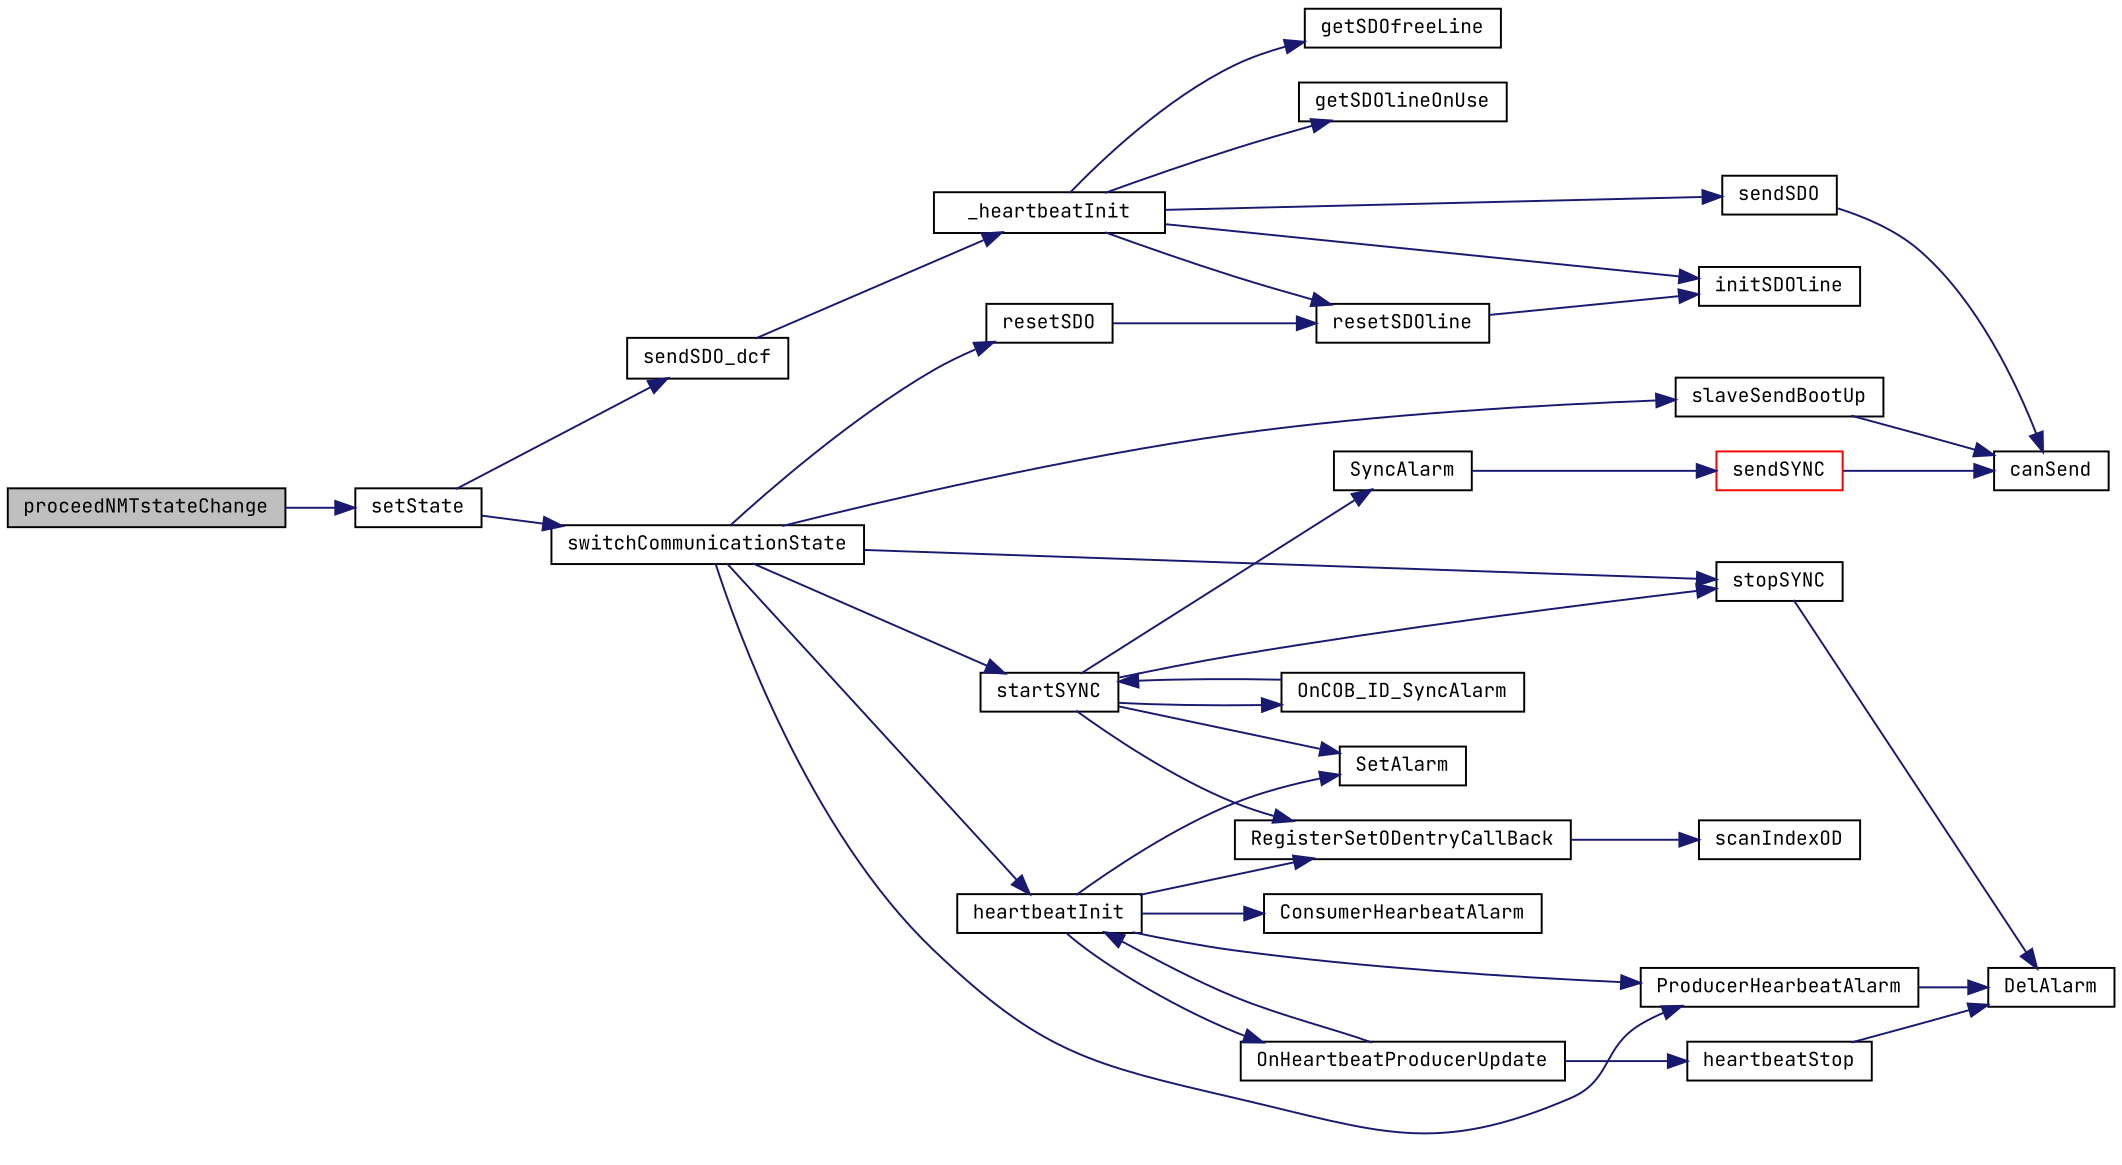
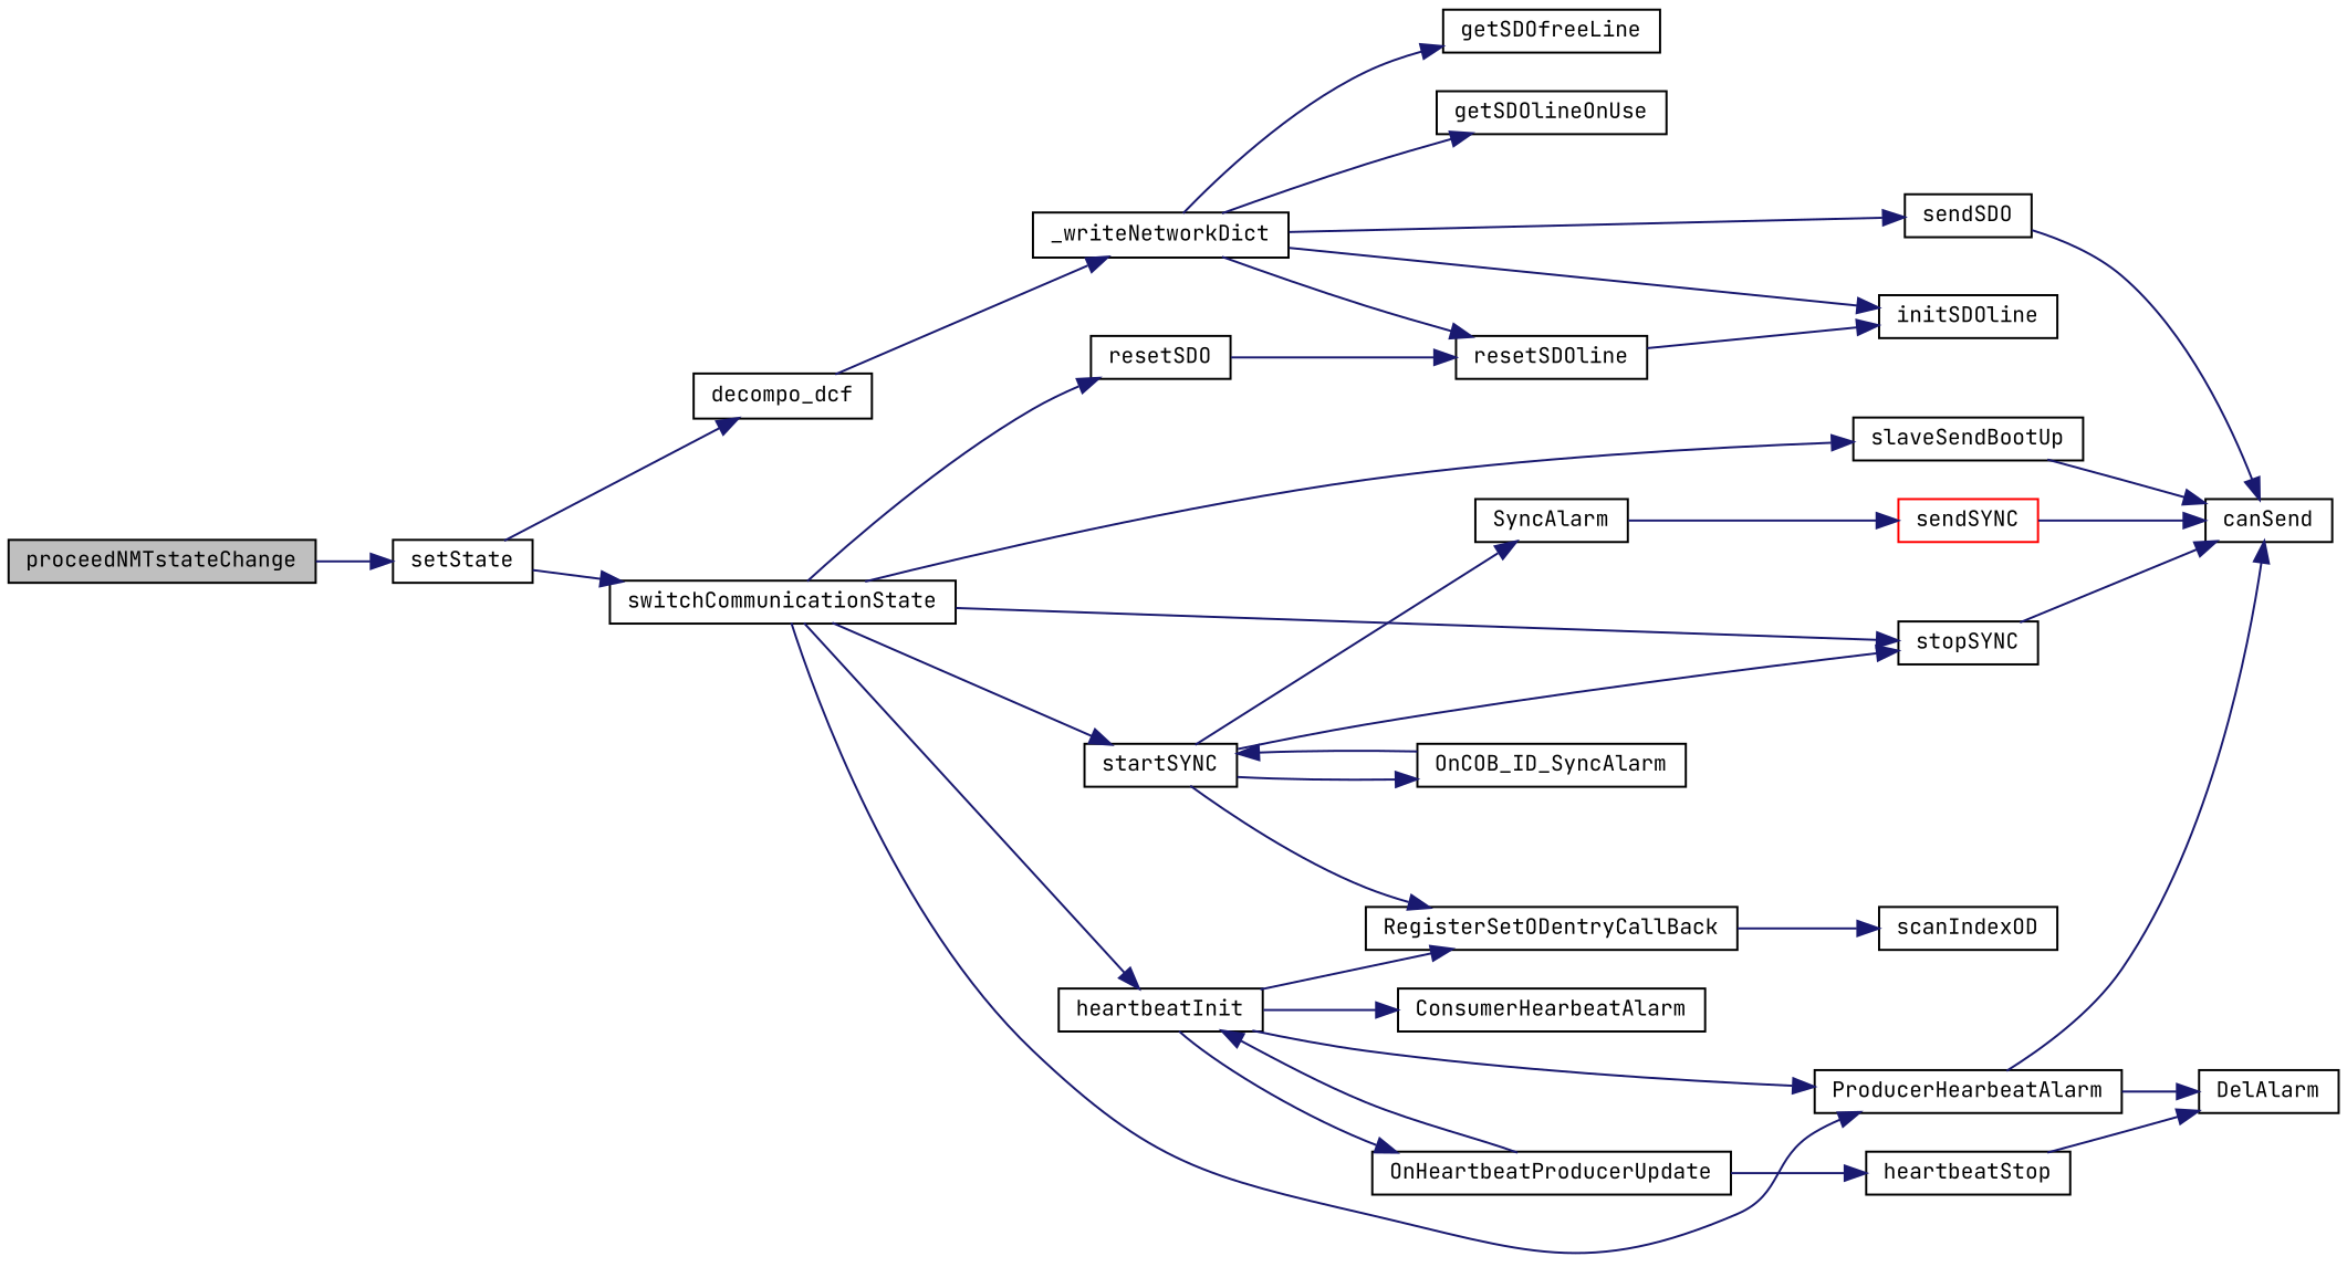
  digraph {
    fontname="JetBrains Mono"
    rankdir=LR
    node [color=black fillcolor=white fontname="JetBrains Mono" fontsize=10 shape=record style=filled]
    edge [color=midnightblue fontname="JetBrains Mono" fontsize=10 labelfontname="FreeSans.ttf" labelfontsize=10 style=solid]
    n1 [fillcolor=grey75 fontcolor=black height=0.2 label=proceedNMTstateChange width=0.4]
    n2 [height=0.2 label=setState width=0.4]
-   n3 [height=0.2 label=sendSDO_dcf width=0.4]
+   n3 [height=0.2 label=decompo_dcf width=0.4]
    n4 [height=0.2 label=switchCommunicationState width=0.4]
-   n5 [height=0.2 label=_heartbeatInit width=0.4]
+   n5 [height=0.2 label=_writeNetworkDict width=0.4]
    n6 [height=0.2 label=heartbeatInit width=0.4]
    n7 [height=0.2 label=resetSDO width=0.4]
    n8 [height=0.2 label=slaveSendBootUp width=0.4]
    n9 [height=0.2 label=startSYNC width=0.4]
    n10 [height=0.2 label=stopSYNC width=0.4]
    n11 [height=0.2 label=ProducerHearbeatAlarm width=0.4]
    n12 [height=0.2 label=getSDOfreeLine width=0.4]
    n13 [height=0.2 label=getSDOlineOnUse width=0.4]
    n14 [height=0.2 label=initSDOline width=0.4]
    n15 [height=0.2 label=resetSDOline width=0.4]
    n16 [height=0.2 label=sendSDO width=0.4]
    n17 [height=0.2 label=canSend width=0.4]
    n18 [height=0.2 label=ConsumerHearbeatAlarm width=0.4]
    n19 [height=0.2 label=OnHeartbeatProducerUpdate width=0.4]
    n20 [height=0.2 label=RegisterSetODentryCallBack width=0.4]
-   n21 [height=0.2 label=SetAlarm width=0.4]
    n22 [height=0.2 label=heartbeatStop width=0.4]
    n23 [height=0.2 label=DelAlarm width=0.4]
    n24 [height=0.2 label=OnCOB_ID_SyncAlarm width=0.4]
    n25 [height=0.2 label=SyncAlarm width=0.4]
    n26 [height=0.2 label=scanIndexOD width=0.4]
    n27 [color=red height=0.2 label=sendSYNC width=0.4]
    n1 -> n2
    n2 -> n3
    n2 -> n4
    n3 -> n5
    n4 -> n6
    n4 -> n7
    n4 -> n8
    n4 -> n9
    n4 -> n10
    n4 -> n11
    n5 -> n12
    n5 -> n13
    n5 -> n14
    n5 -> n15
    n5 -> n16
    n6 -> n11
    n6 -> n18
    n6 -> n19
    n6 -> n20
-   n6 -> n21
    n7 -> n15
    n8 -> n17
    n9 -> n10
    n9 -> n20
-   n9 -> n21
    n9 -> n24
    n9 -> n25
-   n10 -> n23
+   n10 -> n17
+   n11 -> n17
    n11 -> n23
    n15 -> n14
    n16 -> n17
    n19 -> n6
    n19 -> n22
    n20 -> n26
    n22 -> n23
    n24 -> n9
    n25 -> n27
    n27 -> n17
  }
